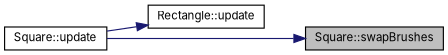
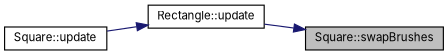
  digraph {
    fontname=Inter
    rankdir=RL
    node [color=black fontname=Inter fontsize=10 shape=record]
    edge [color=midnightblue dir=back fontname=Inter fontsize=10 labelfontname=Helvetica labelfontsize=10 style=solid]
    n1 [fillcolor=grey75 fontcolor=black height=0.2 label="Square::swapBrushes" style=filled width=0.4]
    n2 [height=0.2 label="Rectangle::update" width=0.4]
    n3 [height=0.2 label="Square::update" width=0.4]
-   n1 -> n3
+   n1 -> n2
    n2 -> n3
  }
